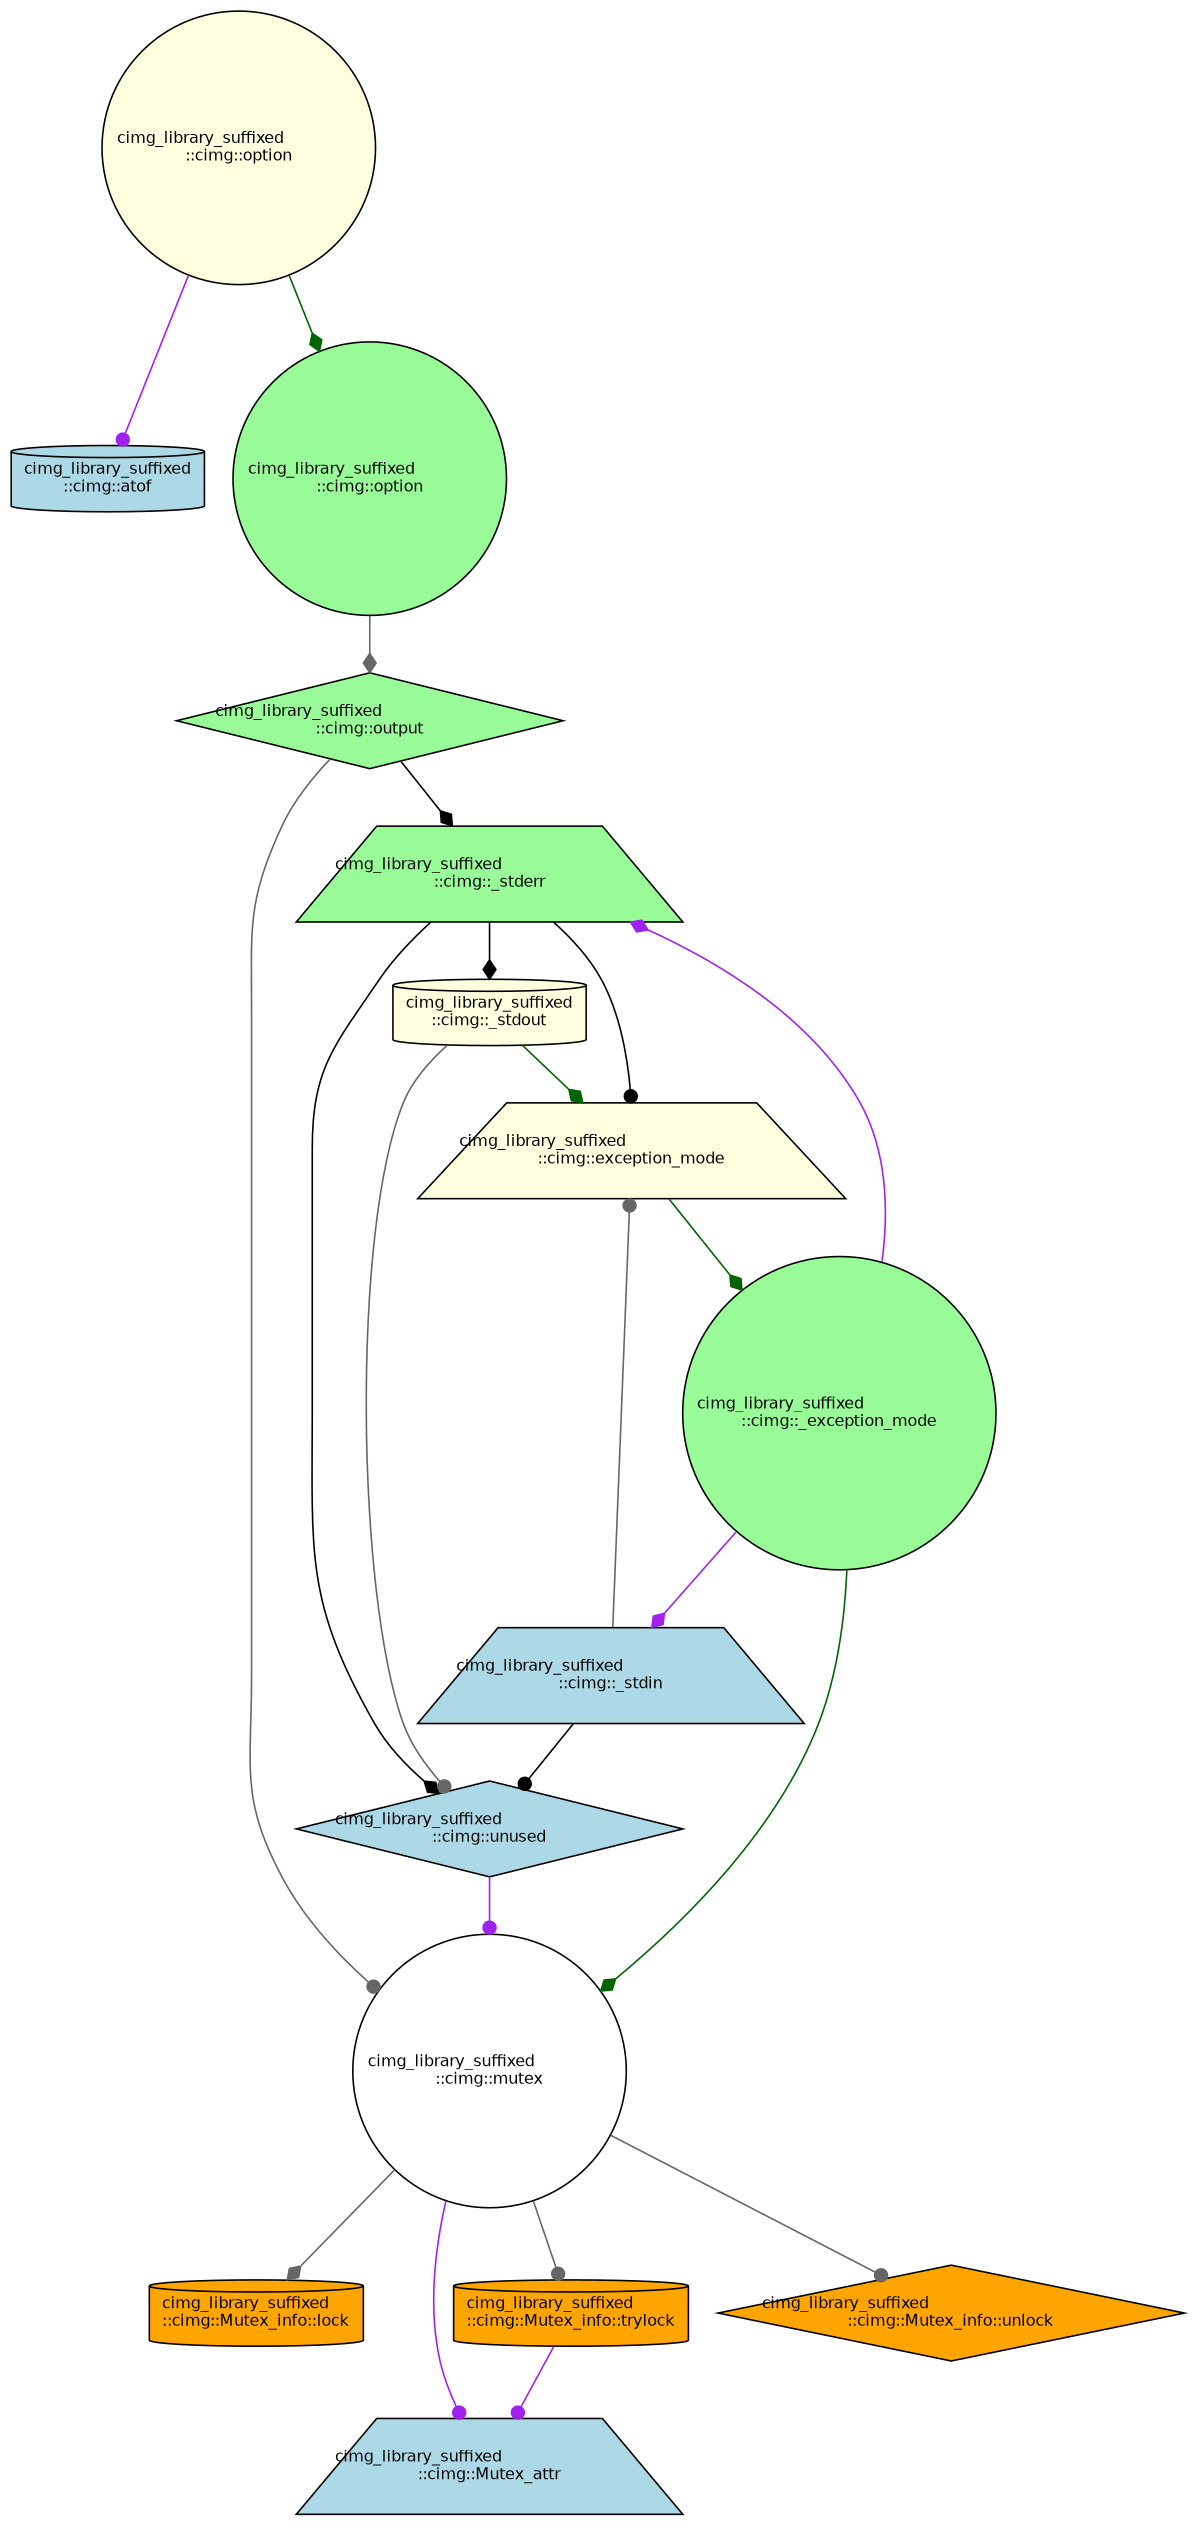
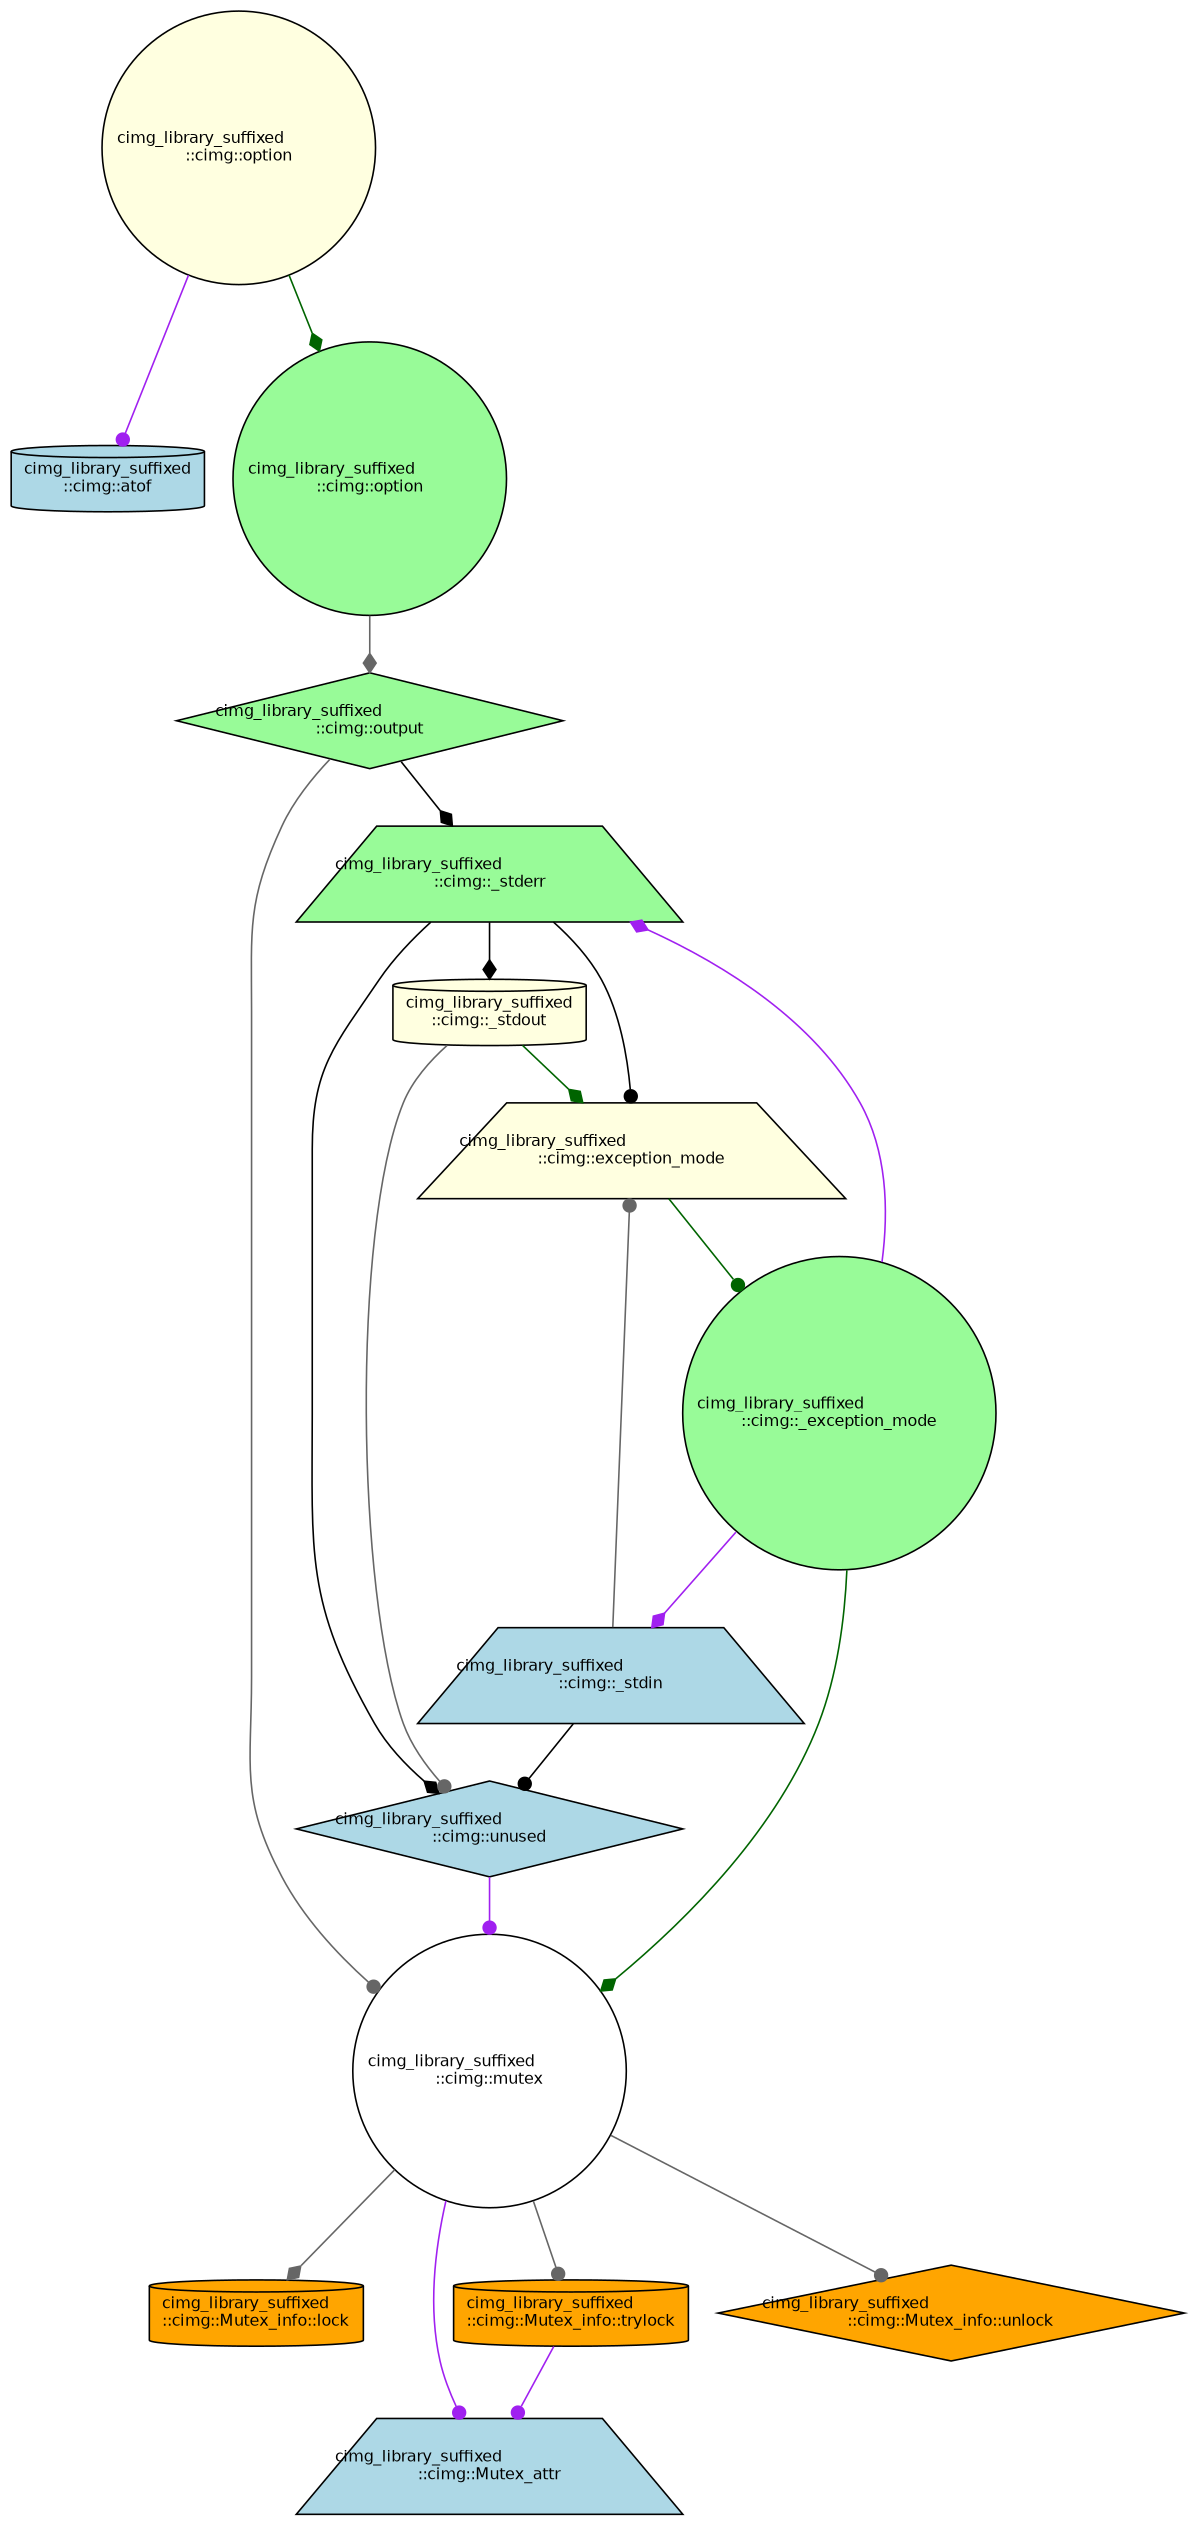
  digraph {
    rankdir=TB
    node [color=black fillcolor=lightblue fontname=Helvetica fontsize=10 shape=circle style=filled]
    edge [arrowhead=dot color=gray40 fontname=Helvetica fontsize=10 labelfontname=Helvetica labelfontsize=10 style=solid]
    n1 [fillcolor=lightyellow fontcolor=black height=0.2 label="cimg_library_suffixed\l::cimg::option" width=0.4]
    n2 [height=0.2 label="cimg_library_suffixed\l::cimg::atof" shape=cylinder width=0.4]
    n3 [fillcolor=palegreen height=0.2 label="cimg_library_suffixed\l::cimg::option" width=0.4]
    n4 [fillcolor=palegreen height=0.2 label="cimg_library_suffixed\l::cimg::output" shape=diamond width=0.4]
    n5 [fillcolor=white height=0.2 label="cimg_library_suffixed\l::cimg::mutex" width=0.4]
    n6 [fillcolor=palegreen height=0.2 label="cimg_library_suffixed\l::cimg::_stderr" shape=trapezium width=0.4]
    n7 [fillcolor=orange height=0.2 label="cimg_library_suffixed\l::cimg::Mutex_info::lock" shape=cylinder width=0.4]
    n8 [height=0.2 label="cimg_library_suffixed\l::cimg::Mutex_attr" shape=trapezium width=0.4]
    n9 [fillcolor=orange height=0.2 label="cimg_library_suffixed\l::cimg::Mutex_info::trylock" shape=cylinder width=0.4]
    n10 [fillcolor=orange height=0.2 label="cimg_library_suffixed\l::cimg::Mutex_info::unlock" shape=diamond width=0.4]
    n11 [fillcolor=lightyellow height=0.2 label="cimg_library_suffixed\l::cimg::exception_mode" shape=trapezium width=0.4]
    n12 [height=0.2 label="cimg_library_suffixed\l::cimg::unused" shape=diamond width=0.4]
    n13 [fillcolor=lightyellow height=0.2 label="cimg_library_suffixed\l::cimg::_stdout" shape=cylinder width=0.4]
    n14 [fillcolor=palegreen height=0.2 label="cimg_library_suffixed\l::cimg::_exception_mode" width=0.4]
    n15 [height=0.2 label="cimg_library_suffixed\l::cimg::_stdin" shape=trapezium width=0.4]
    n1 -> n2 [color=purple]
    n1 -> n3 [arrowhead=diamond color=darkgreen]
    n3 -> n4 [arrowhead=diamond]
    n4 -> n5
    n4 -> n6 [arrowhead=diamond color=black]
    n5 -> n7 [arrowhead=diamond]
    n5 -> n8 [color=purple]
    n5 -> n9
    n5 -> n10
    n6 -> n11 [color=black]
    n6 -> n12 [arrowhead=diamond color=black]
    n6 -> n13 [arrowhead=diamond color=black]
    n9 -> n8 [color=purple]
-   n11 -> n14 [arrowhead=diamond color=darkgreen]
+   n11 -> n14 [color=darkgreen]
    n12 -> n5 [color=purple]
    n13 -> n11 [arrowhead=diamond color=darkgreen]
    n13 -> n12
    n14 -> n5 [arrowhead=diamond color=darkgreen]
    n14 -> n6 [arrowhead=diamond color=purple]
    n14 -> n15 [arrowhead=diamond color=purple]
    n15 -> n11
    n15 -> n12 [color=black]
  }
